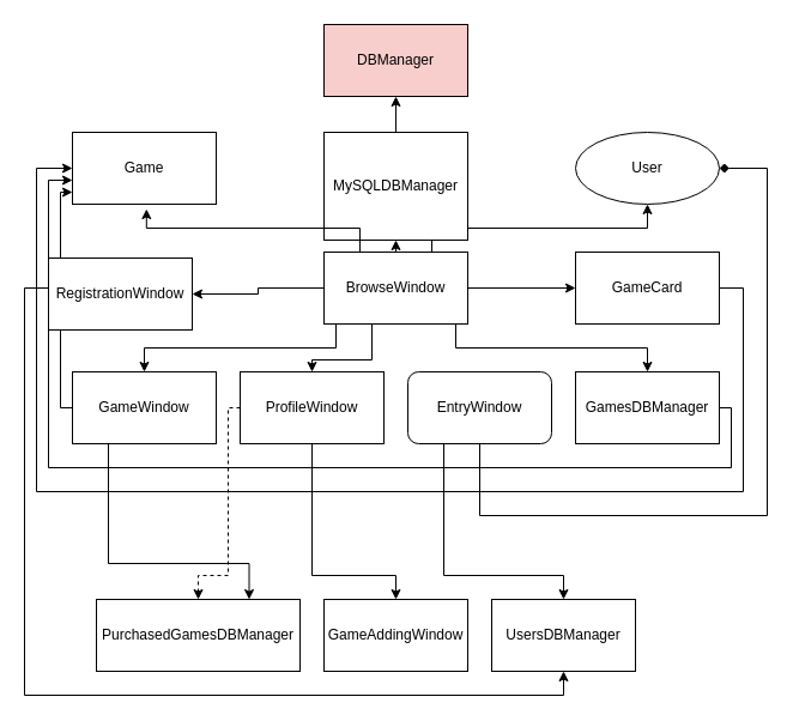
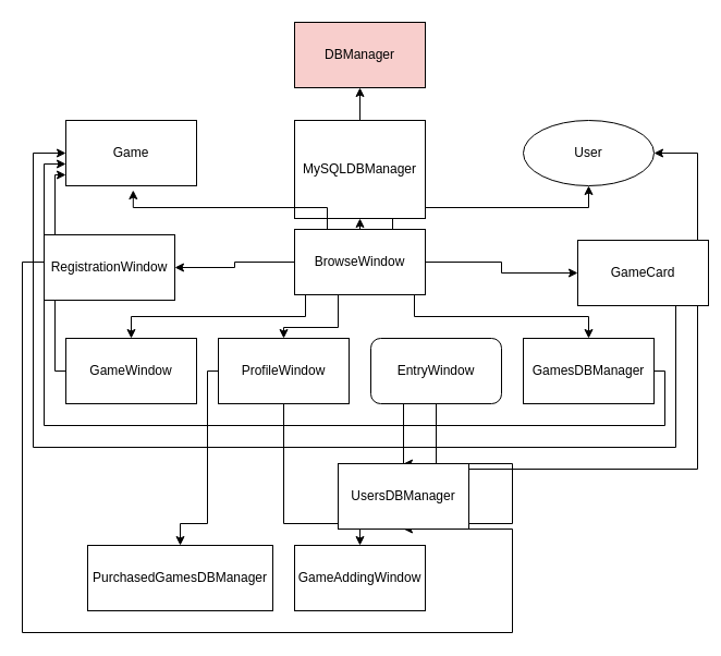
  <mxCell id="0" />
  <mxCell id="1" parent="0" />
  <mxCell id="2" style="edgeStyle=orthogonalEdgeStyle;rounded=0;orthogonalLoop=1;jettySize=auto;html=1;exitX=0.5;exitY=0;exitDx=0;exitDy=0;entryX=0.5;entryY=1;entryDx=0;entryDy=0;" edge="1" parent="1" source="9" target="30"><mxGeometry relative="1" as="geometry" /></mxCell>
  <mxCell id="3" style="edgeStyle=orthogonalEdgeStyle;rounded=0;orthogonalLoop=1;jettySize=auto;html=1;exitX=0.75;exitY=0;exitDx=0;exitDy=0;entryX=0.5;entryY=1;entryDx=0;entryDy=0;" edge="1" parent="1" source="9" target="31"><mxGeometry relative="1" as="geometry" /></mxCell>
  <mxCell id="4" style="edgeStyle=orthogonalEdgeStyle;rounded=0;orthogonalLoop=1;jettySize=auto;html=1;exitX=0;exitY=0.5;exitDx=0;exitDy=0;" edge="1" parent="1" source="9" target="28"><mxGeometry relative="1" as="geometry" /></mxCell>
  <mxCell id="5" style="edgeStyle=orthogonalEdgeStyle;rounded=0;orthogonalLoop=1;jettySize=auto;html=1;exitX=1;exitY=0.5;exitDx=0;exitDy=0;entryX=0;entryY=0.5;entryDx=0;entryDy=0;" edge="1" parent="1" source="9" target="17"><mxGeometry relative="1" as="geometry" /></mxCell>
  <mxCell id="6" style="edgeStyle=orthogonalEdgeStyle;rounded=0;orthogonalLoop=1;jettySize=auto;html=1;exitX=0;exitY=1;exitDx=0;exitDy=0;entryX=0.5;entryY=0;entryDx=0;entryDy=0;" edge="1" parent="1" source="9" target="22"><mxGeometry relative="1" as="geometry"><Array as="points"><mxPoint x="280" y="270" /><mxPoint x="280" y="290" /><mxPoint x="120" y="290" /></Array></mxGeometry></mxCell>
  <mxCell id="7" style="edgeStyle=orthogonalEdgeStyle;rounded=0;orthogonalLoop=1;jettySize=auto;html=1;exitX=1;exitY=1;exitDx=0;exitDy=0;entryX=0.5;entryY=0;entryDx=0;entryDy=0;" edge="1" parent="1" source="9" target="19"><mxGeometry relative="1" as="geometry"><Array as="points"><mxPoint x="380" y="270" /><mxPoint x="380" y="290" /><mxPoint x="540" y="290" /></Array></mxGeometry></mxCell>
  <mxCell id="8" style="edgeStyle=orthogonalEdgeStyle;rounded=0;orthogonalLoop=1;jettySize=auto;html=1;exitX=0.25;exitY=1;exitDx=0;exitDy=0;entryX=0.5;entryY=0;entryDx=0;entryDy=0;" edge="1" parent="1" source="9" target="25"><mxGeometry relative="1" as="geometry"><Array as="points"><mxPoint x="310" y="270" /><mxPoint x="310" y="300" /><mxPoint x="260" y="300" /></Array></mxGeometry></mxCell>
  <mxCell id="9" value="BrowseWindow" style="rounded=0;whiteSpace=wrap;html=1;" vertex="1" parent="1"><mxGeometry x="270" y="210" width="120" height="60" as="geometry" /></mxCell>
  <mxCell id="10" value="DBManager" style="rounded=0;whiteSpace=wrap;html=1;fillColor=#f8cecc;" vertex="1" parent="1"><mxGeometry x="270" y="20" width="120" height="60" as="geometry" /></mxCell>
- <mxCell id="11" style="edgeStyle=orthogonalEdgeStyle;rounded=0;orthogonalLoop=1;jettySize=auto;html=1;exitX=0.5;exitY=1;exitDx=0;exitDy=0;entryX=1;entryY=0.5;entryDx=0;entryDy=0;endArrow=diamond;" edge="1" parent="1" source="13" target="31"><mxGeometry relative="1" as="geometry"><Array as="points"><mxPoint x="400" y="430" /><mxPoint x="640" y="430" /><mxPoint x="640" y="140" /></Array></mxGeometry></mxCell>
+ <mxCell id="11" style="edgeStyle=orthogonalEdgeStyle;rounded=0;orthogonalLoop=1;jettySize=auto;html=1;exitX=0.5;exitY=1;exitDx=0;exitDy=0;entryX=1;entryY=0.5;entryDx=0;entryDy=0;" edge="1" parent="1" source="13" target="31"><mxGeometry relative="1" as="geometry"><Array as="points"><mxPoint x="400" y="430" /><mxPoint x="640" y="430" /><mxPoint x="640" y="140" /></Array></mxGeometry></mxCell>
  <mxCell id="12" style="edgeStyle=orthogonalEdgeStyle;rounded=0;orthogonalLoop=1;jettySize=auto;html=1;exitX=0.25;exitY=1;exitDx=0;exitDy=0;entryX=0.5;entryY=0;entryDx=0;entryDy=0;" edge="1" parent="1" source="13" target="32"><mxGeometry relative="1" as="geometry"><Array as="points"><mxPoint x="370" y="480" /><mxPoint x="470" y="480" /></Array></mxGeometry></mxCell>
  <mxCell id="13" value="EntryWindow" style="whiteSpace=wrap;html=1;rounded=1;" vertex="1" parent="1"><mxGeometry x="340" y="310" width="120" height="60" as="geometry" /></mxCell>
  <mxCell id="14" value="Game" style="rounded=0;whiteSpace=wrap;html=1;" vertex="1" parent="1"><mxGeometry x="60" y="110" width="120" height="60" as="geometry" /></mxCell>
  <mxCell id="15" value="GameAddingWindow" style="rounded=0;whiteSpace=wrap;html=1;" vertex="1" parent="1"><mxGeometry x="270" y="500" width="120" height="60" as="geometry" /></mxCell>
  <mxCell id="16" style="edgeStyle=orthogonalEdgeStyle;rounded=0;orthogonalLoop=1;jettySize=auto;html=1;entryX=0;entryY=0.5;entryDx=0;entryDy=0;" edge="1" parent="1" source="17" target="14"><mxGeometry relative="1" as="geometry"><Array as="points"><mxPoint x="620" y="240" /><mxPoint x="620" y="410" /><mxPoint x="30" y="410" /><mxPoint x="30" y="140" /></Array></mxGeometry></mxCell>
- <mxCell id="17" value="GameCard" style="rounded=0;whiteSpace=wrap;html=1;" vertex="1" parent="1"><mxGeometry x="480" y="210" width="120" height="60" as="geometry" /></mxCell>
+ <mxCell id="17" value="GameCard" style="rounded=0;whiteSpace=wrap;html=1;" vertex="1" parent="1"><mxGeometry x="530" y="220" width="120" height="60" as="geometry" /></mxCell>
  <mxCell id="18" style="edgeStyle=orthogonalEdgeStyle;rounded=0;orthogonalLoop=1;jettySize=auto;html=1;exitX=1;exitY=0.5;exitDx=0;exitDy=0;" edge="1" parent="1" source="19" target="14"><mxGeometry relative="1" as="geometry"><Array as="points"><mxPoint x="610" y="340" /><mxPoint x="610" y="390" /><mxPoint x="40" y="390" /><mxPoint x="40" y="150" /></Array></mxGeometry></mxCell>
  <mxCell id="19" value="GamesDBManager" style="rounded=0;whiteSpace=wrap;html=1;" vertex="1" parent="1"><mxGeometry x="480" y="310" width="120" height="60" as="geometry" /></mxCell>
  <mxCell id="20" style="edgeStyle=orthogonalEdgeStyle;rounded=0;orthogonalLoop=1;jettySize=auto;html=1;exitX=0;exitY=0.5;exitDx=0;exitDy=0;" edge="1" parent="1" source="22"><mxGeometry relative="1" as="geometry"><mxPoint x="60" y="160" as="targetPoint" /><Array as="points"><mxPoint x="50" y="340" /><mxPoint x="50" y="160" /><mxPoint x="60" y="160" /></Array></mxGeometry></mxCell>
- <mxCell id="21" style="edgeStyle=orthogonalEdgeStyle;rounded=0;orthogonalLoop=1;jettySize=auto;html=1;exitX=0.25;exitY=1;exitDx=0;exitDy=0;entryX=0.75;entryY=0;entryDx=0;entryDy=0;" edge="1" parent="1" source="22" target="26"><mxGeometry relative="1" as="geometry"><Array as="points"><mxPoint x="90" y="470" /><mxPoint x="208" y="470" /></Array></mxGeometry></mxCell>
  <mxCell id="22" value="GameWindow" style="rounded=0;whiteSpace=wrap;html=1;" vertex="1" parent="1"><mxGeometry x="60" y="310" width="120" height="60" as="geometry" /></mxCell>
  <mxCell id="23" style="edgeStyle=orthogonalEdgeStyle;rounded=0;orthogonalLoop=1;jettySize=auto;html=1;exitX=0.5;exitY=1;exitDx=0;exitDy=0;entryX=0.5;entryY=0;entryDx=0;entryDy=0;" edge="1" parent="1" source="25" target="15"><mxGeometry relative="1" as="geometry"><Array as="points"><mxPoint x="260" y="480" /><mxPoint x="330" y="480" /></Array></mxGeometry></mxCell>
- <mxCell id="24" style="edgeStyle=orthogonalEdgeStyle;rounded=0;orthogonalLoop=1;jettySize=auto;html=1;exitX=0;exitY=0.5;exitDx=0;exitDy=0;entryX=0.5;entryY=0;entryDx=0;entryDy=0;dashed=1;" edge="1" parent="1" source="25" target="26"><mxGeometry relative="1" as="geometry"><Array as="points"><mxPoint x="190" y="340" /><mxPoint x="190" y="480" /><mxPoint x="165" y="480" /></Array></mxGeometry></mxCell>
+ <mxCell id="24" style="edgeStyle=orthogonalEdgeStyle;rounded=0;orthogonalLoop=1;jettySize=auto;html=1;exitX=0;exitY=0.5;exitDx=0;exitDy=0;entryX=0.5;entryY=0;entryDx=0;entryDy=0;" edge="1" parent="1" source="25" target="26"><mxGeometry relative="1" as="geometry"><Array as="points"><mxPoint x="190" y="340" /><mxPoint x="190" y="480" /><mxPoint x="165" y="480" /></Array></mxGeometry></mxCell>
  <mxCell id="25" value="ProfileWindow" style="rounded=0;whiteSpace=wrap;html=1;" vertex="1" parent="1"><mxGeometry x="200" y="310" width="120" height="60" as="geometry" /></mxCell>
  <mxCell id="26" value="PurchasedGamesDBManager" style="rounded=0;whiteSpace=wrap;html=1;" vertex="1" parent="1"><mxGeometry x="80" y="500" width="170" height="60" as="geometry" /></mxCell>
  <mxCell id="27" style="edgeStyle=orthogonalEdgeStyle;rounded=0;orthogonalLoop=1;jettySize=auto;html=1;exitX=0;exitY=0.5;exitDx=0;exitDy=0;entryX=0.5;entryY=1;entryDx=0;entryDy=0;" edge="1" parent="1" source="28" target="32"><mxGeometry relative="1" as="geometry"><Array as="points"><mxPoint x="20" y="240" /><mxPoint x="20" y="580" /><mxPoint x="470" y="580" /></Array></mxGeometry></mxCell>
  <mxCell id="28" value="RegistrationWindow" style="rounded=0;whiteSpace=wrap;html=1;" vertex="1" parent="1"><mxGeometry x="40" y="215" width="120" height="60" as="geometry" /></mxCell>
  <mxCell id="29" value="" style="edgeStyle=orthogonalEdgeStyle;rounded=0;orthogonalLoop=1;jettySize=auto;html=1;" edge="1" parent="1" source="30" target="10"><mxGeometry relative="1" as="geometry" /></mxCell>
  <mxCell id="30" value="MySQLDBManager" style="rounded=0;whiteSpace=wrap;html=1;" vertex="1" parent="1"><mxGeometry x="270" y="110" width="120" height="90" as="geometry" /></mxCell>
  <mxCell id="31" value="User" style="ellipse;whiteSpace=wrap;html=1;" vertex="1" parent="1"><mxGeometry x="480" y="110" width="120" height="60" as="geometry" /></mxCell>
- <mxCell id="32" value="UsersDBManager" style="rounded=0;whiteSpace=wrap;html=1;" vertex="1" parent="1"><mxGeometry x="410" y="500" width="120" height="60" as="geometry" /></mxCell>
+ <mxCell id="32" value="UsersDBManager" style="rounded=0;whiteSpace=wrap;html=1;" vertex="1" parent="1"><mxGeometry x="310" y="425" width="120" height="60" as="geometry" /></mxCell>
  <mxCell id="33" style="edgeStyle=orthogonalEdgeStyle;rounded=0;orthogonalLoop=1;jettySize=auto;html=1;exitX=0.25;exitY=0;exitDx=0;exitDy=0;entryX=0.515;entryY=1.067;entryDx=0;entryDy=0;entryPerimeter=0;" edge="1" parent="1" source="9" target="14"><mxGeometry relative="1" as="geometry" /></mxCell>
